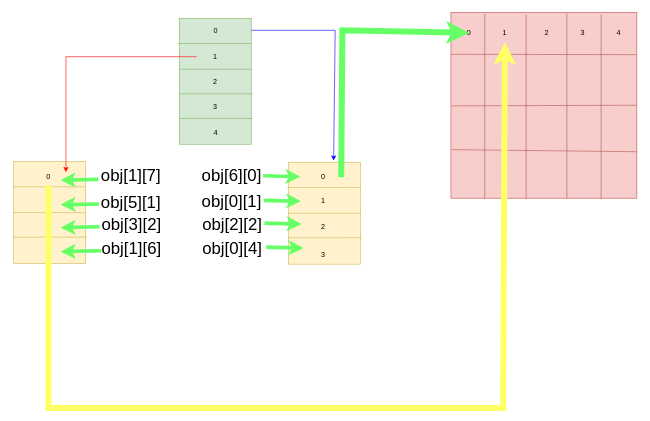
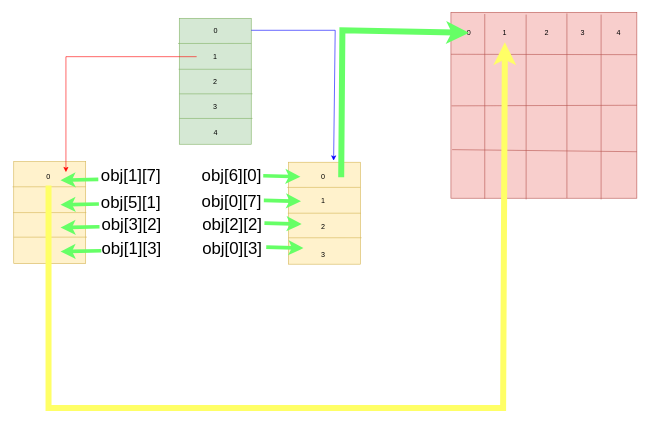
  <mxCell id="0" />
  <mxCell id="1" parent="0" />
  <mxCell id="2" value="" style="rounded=0;whiteSpace=wrap;html=1;fillColor=#d5e8d4;strokeColor=#82b366;" vertex="1" parent="1"><mxGeometry x="298" y="30" width="120" height="210" as="geometry" /></mxCell>
  <mxCell id="3" value="" style="endArrow=none;html=1;rounded=0;fillColor=#d5e8d4;strokeColor=#82b366;" edge="1" parent="1"><mxGeometry width="50" height="50" relative="1" as="geometry"><mxPoint x="297" y="115" as="sourcePoint" /><mxPoint x="419" y="115" as="targetPoint" /></mxGeometry></mxCell>
  <mxCell id="4" value="" style="endArrow=none;html=1;rounded=0;entryX=1.017;entryY=0.444;entryDx=0;entryDy=0;entryPerimeter=0;fillColor=#d5e8d4;strokeColor=#82b366;" edge="1" parent="1"><mxGeometry width="50" height="50" relative="1" as="geometry"><mxPoint x="298" y="156" as="sourcePoint" /><mxPoint x="420.04" y="155.92" as="targetPoint" /></mxGeometry></mxCell>
  <mxCell id="5" value="" style="endArrow=none;html=1;rounded=0;entryX=1.017;entryY=0.444;entryDx=0;entryDy=0;entryPerimeter=0;fillColor=#d5e8d4;strokeColor=#82b366;" edge="1" parent="1"><mxGeometry width="50" height="50" relative="1" as="geometry"><mxPoint x="296" y="72" as="sourcePoint" /><mxPoint x="418.04" y="71.92" as="targetPoint" /></mxGeometry></mxCell>
  <mxCell id="6" value="" style="rounded=0;whiteSpace=wrap;html=1;fillColor=#f8cecc;strokeColor=#b85450;" vertex="1" parent="1"><mxGeometry x="751" y="20" width="310" height="310" as="geometry" /></mxCell>
  <mxCell id="7" value="" style="endArrow=none;html=1;rounded=0;entryX=1;entryY=0.228;entryDx=0;entryDy=0;entryPerimeter=0;fillColor=#f8cecc;strokeColor=#b85450;" edge="1" parent="1" target="6"><mxGeometry width="50" height="50" relative="1" as="geometry"><mxPoint x="751" y="90" as="sourcePoint" /><mxPoint x="801" y="40" as="targetPoint" /></mxGeometry></mxCell>
  <mxCell id="8" value="" style="endArrow=none;html=1;rounded=0;entryX=1;entryY=0.5;entryDx=0;entryDy=0;fillColor=#f8cecc;strokeColor=#b85450;" edge="1" parent="1" target="6"><mxGeometry width="50" height="50" relative="1" as="geometry"><mxPoint x="752" y="176" as="sourcePoint" /><mxPoint x="1012" y="176.68" as="targetPoint" /></mxGeometry></mxCell>
  <mxCell id="9" value="" style="endArrow=none;html=1;rounded=0;entryX=1;entryY=0.75;entryDx=0;entryDy=0;fillColor=#f8cecc;strokeColor=#b85450;" edge="1" parent="1" target="6"><mxGeometry width="50" height="50" relative="1" as="geometry"><mxPoint x="753" y="249" as="sourcePoint" /><mxPoint x="1013" y="249.68" as="targetPoint" /></mxGeometry></mxCell>
  <mxCell id="10" value="" style="endArrow=none;html=1;rounded=0;entryX=0.813;entryY=0.006;entryDx=0;entryDy=0;entryPerimeter=0;exitX=0.813;exitY=1;exitDx=0;exitDy=0;exitPerimeter=0;fillColor=#f8cecc;strokeColor=#b85450;" edge="1" parent="1"><mxGeometry width="50" height="50" relative="1" as="geometry"><mxPoint x="944.38" y="330" as="sourcePoint" /><mxPoint x="944.38" y="21.86" as="targetPoint" /></mxGeometry></mxCell>
  <mxCell id="11" value="" style="endArrow=none;html=1;rounded=0;entryX=0.813;entryY=0.006;entryDx=0;entryDy=0;entryPerimeter=0;exitX=0.813;exitY=1;exitDx=0;exitDy=0;exitPerimeter=0;fillColor=#f8cecc;strokeColor=#b85450;" edge="1" parent="1"><mxGeometry width="50" height="50" relative="1" as="geometry"><mxPoint x="876.38" y="332" as="sourcePoint" /><mxPoint x="876.38" y="23.86" as="targetPoint" /></mxGeometry></mxCell>
  <mxCell id="12" value="" style="endArrow=none;html=1;rounded=0;entryX=0.813;entryY=0.006;entryDx=0;entryDy=0;entryPerimeter=0;exitX=0.813;exitY=1;exitDx=0;exitDy=0;exitPerimeter=0;fillColor=#f8cecc;strokeColor=#b85450;" edge="1" parent="1"><mxGeometry width="50" height="50" relative="1" as="geometry"><mxPoint x="807.38" y="331" as="sourcePoint" /><mxPoint x="807.38" y="22.86" as="targetPoint" /></mxGeometry></mxCell>
  <mxCell id="13" value="" style="endArrow=none;html=1;rounded=0;entryX=0.813;entryY=0.006;entryDx=0;entryDy=0;entryPerimeter=0;exitX=0.813;exitY=1;exitDx=0;exitDy=0;exitPerimeter=0;fillColor=#f8cecc;strokeColor=#b85450;" edge="1" parent="1"><mxGeometry width="50" height="50" relative="1" as="geometry"><mxPoint x="1001.38" y="332" as="sourcePoint" /><mxPoint x="1001.38" y="23.86" as="targetPoint" /></mxGeometry></mxCell>
  <mxCell id="14" value="" style="endArrow=none;html=1;rounded=0;fillColor=#d5e8d4;strokeColor=#82b366;" edge="1" parent="1"><mxGeometry width="50" height="50" relative="1" as="geometry"><mxPoint x="298" y="197" as="sourcePoint" /><mxPoint x="420" y="197" as="targetPoint" /></mxGeometry></mxCell>
  <mxCell id="15" value="" style="rounded=0;whiteSpace=wrap;html=1;fillColor=#fff2cc;strokeColor=#d6b656;" vertex="1" parent="1"><mxGeometry x="480" y="270" width="120" height="170" as="geometry" /></mxCell>
  <mxCell id="16" value="" style="endArrow=none;html=1;rounded=0;fillColor=#fff2cc;strokeColor=#d6b656;" edge="1" parent="1"><mxGeometry width="50" height="50" relative="1" as="geometry"><mxPoint x="479" y="355" as="sourcePoint" /><mxPoint x="601" y="355" as="targetPoint" /></mxGeometry></mxCell>
  <mxCell id="17" value="" style="endArrow=none;html=1;rounded=0;entryX=1.017;entryY=0.444;entryDx=0;entryDy=0;entryPerimeter=0;fillColor=#fff2cc;strokeColor=#d6b656;" edge="1" parent="1"><mxGeometry width="50" height="50" relative="1" as="geometry"><mxPoint x="480" y="396" as="sourcePoint" /><mxPoint x="602.04" y="395.92" as="targetPoint" /></mxGeometry></mxCell>
  <mxCell id="18" value="" style="endArrow=none;html=1;rounded=0;entryX=1.017;entryY=0.444;entryDx=0;entryDy=0;entryPerimeter=0;fillColor=#fff2cc;strokeColor=#d6b656;" edge="1" parent="1"><mxGeometry width="50" height="50" relative="1" as="geometry"><mxPoint x="478" y="312" as="sourcePoint" /><mxPoint x="600.04" y="311.92" as="targetPoint" /></mxGeometry></mxCell>
  <mxCell id="19" value="" style="endArrow=classic;html=1;rounded=0;entryX=0.628;entryY=-0.016;entryDx=0;entryDy=0;entryPerimeter=0;strokeColor=#0000FF;" edge="1" parent="1" target="15"><mxGeometry width="50" height="50" relative="1" as="geometry"><mxPoint x="418" y="50" as="sourcePoint" /><mxPoint x="468" y="0" as="targetPoint" /><Array as="points"><mxPoint x="558" y="50" /></Array></mxGeometry></mxCell>
  <mxCell id="20" value="1" style="text;html=1;strokeColor=none;fillColor=none;align=center;verticalAlign=middle;whiteSpace=wrap;rounded=0;" vertex="1" parent="1"><mxGeometry x="328" y="79" width="60" height="30" as="geometry" /></mxCell>
  <mxCell id="21" value="2&lt;span style=&quot;color: rgba(0 , 0 , 0 , 0) ; font-family: monospace ; font-size: 0px&quot;&gt;%3CmxGraphModel%3E%3Croot%3E%3CmxCell%20id%3D%220%22%2F%3E%3CmxCell%20id%3D%221%22%20parent%3D%220%22%2F%3E%3CmxCell%20id%3D%222%22%20value%3D%221%22%20style%3D%22text%3Bhtml%3D1%3BstrokeColor%3Dnone%3BfillColor%3Dnone%3Balign%3Dcenter%3BverticalAlign%3Dmiddle%3BwhiteSpace%3Dwrap%3Brounded%3D0%3B%22%20vertex%3D%221%22%20parent%3D%221%22%3E%3CmxGeometry%20x%3D%2290%22%20y%3D%2290%22%20width%3D%2260%22%20height%3D%2230%22%20as%3D%22geometry%22%2F%3E%3C%2FmxCell%3E%3C%2Froot%3E%3C%2FmxGraphModel%3E&lt;/span&gt;" style="text;html=1;strokeColor=none;fillColor=none;align=center;verticalAlign=middle;whiteSpace=wrap;rounded=0;" vertex="1" parent="1"><mxGeometry x="328" y="121" width="60" height="30" as="geometry" /></mxCell>
  <mxCell id="22" value="3" style="text;html=1;strokeColor=none;fillColor=none;align=center;verticalAlign=middle;whiteSpace=wrap;rounded=0;" vertex="1" parent="1"><mxGeometry x="328" y="162" width="60" height="30" as="geometry" /></mxCell>
  <mxCell id="23" value="4" style="text;html=1;strokeColor=none;fillColor=none;align=center;verticalAlign=middle;whiteSpace=wrap;rounded=0;" vertex="1" parent="1"><mxGeometry x="329" y="206" width="60" height="30" as="geometry" /></mxCell>
  <mxCell id="24" value="0" style="text;html=1;strokeColor=none;fillColor=none;align=center;verticalAlign=middle;whiteSpace=wrap;rounded=0;" vertex="1" parent="1"><mxGeometry x="329" y="36" width="60" height="30" as="geometry" /></mxCell>
  <mxCell id="25" value="1" style="text;html=1;strokeColor=none;fillColor=none;align=center;verticalAlign=middle;whiteSpace=wrap;rounded=0;" vertex="1" parent="1"><mxGeometry x="508" y="320" width="60" height="30" as="geometry" /></mxCell>
  <mxCell id="26" value="3" style="text;html=1;strokeColor=none;fillColor=none;align=center;verticalAlign=middle;whiteSpace=wrap;rounded=0;" vertex="1" parent="1"><mxGeometry x="508" y="410" width="60" height="30" as="geometry" /></mxCell>
  <mxCell id="27" value="0" style="text;html=1;strokeColor=none;fillColor=none;align=center;verticalAlign=middle;whiteSpace=wrap;rounded=0;" vertex="1" parent="1"><mxGeometry x="508" y="280" width="60" height="30" as="geometry" /></mxCell>
  <mxCell id="28" value="2" style="text;html=1;strokeColor=none;fillColor=none;align=center;verticalAlign=middle;whiteSpace=wrap;rounded=0;" vertex="1" parent="1"><mxGeometry x="508" y="363" width="60" height="30" as="geometry" /></mxCell>
  <mxCell id="29" value="1" style="text;html=1;strokeColor=none;fillColor=none;align=center;verticalAlign=middle;whiteSpace=wrap;rounded=0;" vertex="1" parent="1"><mxGeometry x="811" y="40" width="60" height="30" as="geometry" /></mxCell>
  <mxCell id="30" value="0" style="text;html=1;strokeColor=none;fillColor=none;align=center;verticalAlign=middle;whiteSpace=wrap;rounded=0;" vertex="1" parent="1"><mxGeometry x="751" y="40" width="60" height="30" as="geometry" /></mxCell>
  <mxCell id="31" value="2" style="text;html=1;strokeColor=none;fillColor=none;align=center;verticalAlign=middle;whiteSpace=wrap;rounded=0;" vertex="1" parent="1"><mxGeometry x="881" y="40" width="60" height="30" as="geometry" /></mxCell>
  <mxCell id="32" value="3" style="text;html=1;strokeColor=none;fillColor=none;align=center;verticalAlign=middle;whiteSpace=wrap;rounded=0;" vertex="1" parent="1"><mxGeometry x="941" y="40" width="60" height="30" as="geometry" /></mxCell>
  <mxCell id="33" value="4" style="text;html=1;strokeColor=none;fillColor=none;align=center;verticalAlign=middle;whiteSpace=wrap;rounded=0;" vertex="1" parent="1"><mxGeometry x="1001" y="40" width="60" height="30" as="geometry" /></mxCell>
  <mxCell id="34" value="obj[6][0]" style="text;html=1;strokeColor=none;fillColor=none;align=center;verticalAlign=middle;whiteSpace=wrap;rounded=0;fontSize=28;" vertex="1" parent="1"><mxGeometry x="325" y="276" width="121" height="30" as="geometry" /></mxCell>
  <mxCell id="35" value="" style="endArrow=classic;html=1;rounded=0;fontSize=28;exitX=1;exitY=0.5;exitDx=0;exitDy=0;strokeColor=#66FF66;strokeWidth=10;entryX=0.5;entryY=0.476;entryDx=0;entryDy=0;entryPerimeter=0;" edge="1" parent="1" source="27" target="30"><mxGeometry width="50" height="50" relative="1" as="geometry"><mxPoint x="558" y="270" as="sourcePoint" /><mxPoint x="698" y="50" as="targetPoint" /><Array as="points"><mxPoint x="570" y="50" /></Array></mxGeometry></mxCell>
- <mxCell id="36" value="obj[0][1]" style="text;html=1;strokeColor=none;fillColor=none;align=center;verticalAlign=middle;whiteSpace=wrap;rounded=0;fontSize=28;" vertex="1" parent="1"><mxGeometry x="325" y="320" width="121" height="30" as="geometry" /></mxCell>
+ <mxCell id="36" value="obj[0][7]" style="text;html=1;strokeColor=none;fillColor=none;align=center;verticalAlign=middle;whiteSpace=wrap;rounded=0;fontSize=28;" vertex="1" parent="1"><mxGeometry x="325" y="320" width="121" height="30" as="geometry" /></mxCell>
  <mxCell id="37" value="" style="rounded=0;whiteSpace=wrap;html=1;fillColor=#fff2cc;strokeColor=#d6b656;" vertex="1" parent="1"><mxGeometry x="22" y="269" width="120" height="170" as="geometry" /></mxCell>
  <mxCell id="38" value="" style="endArrow=none;html=1;rounded=0;fillColor=#fff2cc;strokeColor=#d6b656;" edge="1" parent="1"><mxGeometry width="50" height="50" relative="1" as="geometry"><mxPoint x="21" y="354" as="sourcePoint" /><mxPoint x="143" y="354" as="targetPoint" /></mxGeometry></mxCell>
  <mxCell id="39" value="" style="endArrow=none;html=1;rounded=0;entryX=1.017;entryY=0.444;entryDx=0;entryDy=0;entryPerimeter=0;fillColor=#fff2cc;strokeColor=#d6b656;" edge="1" parent="1"><mxGeometry width="50" height="50" relative="1" as="geometry"><mxPoint x="22" y="395" as="sourcePoint" /><mxPoint x="144.04" y="394.92" as="targetPoint" /></mxGeometry></mxCell>
  <mxCell id="40" value="" style="endArrow=none;html=1;rounded=0;entryX=1.017;entryY=0.444;entryDx=0;entryDy=0;entryPerimeter=0;fillColor=#fff2cc;strokeColor=#d6b656;" edge="1" parent="1"><mxGeometry width="50" height="50" relative="1" as="geometry"><mxPoint x="20" y="311" as="sourcePoint" /><mxPoint x="142.04" y="310.92" as="targetPoint" /></mxGeometry></mxCell>
  <mxCell id="41" value="1" style="text;html=1;strokeColor=none;fillColor=none;align=center;verticalAlign=middle;whiteSpace=wrap;rounded=0;" vertex="1" parent="1"><mxGeometry x="50" y="319" width="60" height="30" as="geometry" /></mxCell>
  <mxCell id="42" value="3" style="text;html=1;strokeColor=none;fillColor=none;align=center;verticalAlign=middle;whiteSpace=wrap;rounded=0;" vertex="1" parent="1"><mxGeometry x="50" y="409" width="60" height="30" as="geometry" /></mxCell>
  <mxCell id="43" value="0" style="text;html=1;strokeColor=none;fillColor=none;align=center;verticalAlign=middle;whiteSpace=wrap;rounded=0;" vertex="1" parent="1"><mxGeometry x="50" y="279" width="60" height="30" as="geometry" /></mxCell>
  <mxCell id="44" value="2" style="text;html=1;strokeColor=none;fillColor=none;align=center;verticalAlign=middle;whiteSpace=wrap;rounded=0;" vertex="1" parent="1"><mxGeometry x="50" y="362" width="60" height="30" as="geometry" /></mxCell>
  <mxCell id="45" value="" style="endArrow=classic;html=1;rounded=0;fontSize=28;strokeColor=#66FF66;strokeWidth=6;" edge="1" parent="1"><mxGeometry width="50" height="50" relative="1" as="geometry"><mxPoint x="438" y="292.587" as="sourcePoint" /><mxPoint x="500" y="294.213" as="targetPoint" /></mxGeometry></mxCell>
  <mxCell id="46" value="" style="endArrow=classic;html=1;rounded=0;fontSize=28;strokeColor=#66FF66;strokeWidth=6;" edge="1" parent="1"><mxGeometry width="50" height="50" relative="1" as="geometry"><mxPoint x="439" y="333.587" as="sourcePoint" /><mxPoint x="501" y="335.213" as="targetPoint" /></mxGeometry></mxCell>
  <mxCell id="47" value="obj[2][2]" style="text;html=1;strokeColor=none;fillColor=none;align=center;verticalAlign=middle;whiteSpace=wrap;rounded=0;fontSize=28;" vertex="1" parent="1"><mxGeometry x="326" y="358" width="121" height="30" as="geometry" /></mxCell>
  <mxCell id="48" value="" style="endArrow=classic;html=1;rounded=0;fontSize=28;strokeColor=#66FF66;strokeWidth=6;" edge="1" parent="1"><mxGeometry width="50" height="50" relative="1" as="geometry"><mxPoint x="440" y="371.587" as="sourcePoint" /><mxPoint x="502" y="373.213" as="targetPoint" /></mxGeometry></mxCell>
- <mxCell id="49" value="obj[0][4]" style="text;html=1;strokeColor=none;fillColor=none;align=center;verticalAlign=middle;whiteSpace=wrap;rounded=0;fontSize=28;" vertex="1" parent="1"><mxGeometry x="326" y="398" width="121" height="30" as="geometry" /></mxCell>
+ <mxCell id="49" value="obj[0][3]" style="text;html=1;strokeColor=none;fillColor=none;align=center;verticalAlign=middle;whiteSpace=wrap;rounded=0;fontSize=28;" vertex="1" parent="1"><mxGeometry x="326" y="398" width="121" height="30" as="geometry" /></mxCell>
  <mxCell id="50" value="" style="endArrow=classic;html=1;rounded=0;fontSize=28;strokeColor=#66FF66;strokeWidth=6;" edge="1" parent="1"><mxGeometry width="50" height="50" relative="1" as="geometry"><mxPoint x="443" y="411.587" as="sourcePoint" /><mxPoint x="505" y="413.213" as="targetPoint" /></mxGeometry></mxCell>
  <mxCell id="51" value="obj[1][7]" style="text;html=1;strokeColor=none;fillColor=none;align=center;verticalAlign=middle;whiteSpace=wrap;rounded=0;fontSize=28;" vertex="1" parent="1"><mxGeometry x="157" y="277" width="121" height="30" as="geometry" /></mxCell>
  <mxCell id="52" value="obj[5][1]" style="text;html=1;strokeColor=none;fillColor=none;align=center;verticalAlign=middle;whiteSpace=wrap;rounded=0;fontSize=28;" vertex="1" parent="1"><mxGeometry x="157" y="321" width="121" height="29" as="geometry" /></mxCell>
  <mxCell id="53" value="obj[3][2]" style="text;html=1;strokeColor=none;fillColor=none;align=center;verticalAlign=middle;whiteSpace=wrap;rounded=0;fontSize=28;" vertex="1" parent="1"><mxGeometry x="158" y="359" width="121" height="30" as="geometry" /></mxCell>
- <mxCell id="54" value="obj[1][6]" style="text;html=1;strokeColor=none;fillColor=none;align=center;verticalAlign=middle;whiteSpace=wrap;rounded=0;fontSize=28;" vertex="1" parent="1"><mxGeometry x="158" y="399" width="121" height="30" as="geometry" /></mxCell>
+ <mxCell id="54" value="obj[1][3]" style="text;html=1;strokeColor=none;fillColor=none;align=center;verticalAlign=middle;whiteSpace=wrap;rounded=0;fontSize=28;" vertex="1" parent="1"><mxGeometry x="158" y="399" width="121" height="30" as="geometry" /></mxCell>
  <mxCell id="55" value="" style="endArrow=classic;html=1;rounded=0;fontSize=28;strokeColor=#66FF66;strokeWidth=6;" edge="1" parent="1"><mxGeometry width="50" height="50" relative="1" as="geometry"><mxPoint x="163" y="298.587" as="sourcePoint" /><mxPoint x="100" y="300" as="targetPoint" /></mxGeometry></mxCell>
  <mxCell id="56" value="" style="endArrow=classic;html=1;rounded=0;fontSize=28;strokeColor=#66FF66;strokeWidth=6;" edge="1" parent="1"><mxGeometry width="50" height="50" relative="1" as="geometry"><mxPoint x="164" y="339.587" as="sourcePoint" /><mxPoint x="100" y="341" as="targetPoint" /></mxGeometry></mxCell>
  <mxCell id="57" value="" style="endArrow=classic;html=1;rounded=0;fontSize=28;strokeColor=#66FF66;strokeWidth=6;" edge="1" parent="1"><mxGeometry width="50" height="50" relative="1" as="geometry"><mxPoint x="165" y="377.587" as="sourcePoint" /><mxPoint x="100" y="379" as="targetPoint" /></mxGeometry></mxCell>
  <mxCell id="58" value="" style="endArrow=classic;html=1;rounded=0;fontSize=28;strokeColor=#66FF66;strokeWidth=6;" edge="1" parent="1"><mxGeometry width="50" height="50" relative="1" as="geometry"><mxPoint x="168" y="417.587" as="sourcePoint" /><mxPoint x="100" y="419" as="targetPoint" /></mxGeometry></mxCell>
  <mxCell id="59" value="" style="endArrow=classic;html=1;rounded=0;fontSize=28;strokeColor=#FF0000;strokeWidth=1;exitX=0;exitY=0.5;exitDx=0;exitDy=0;entryX=1;entryY=0.25;entryDx=0;entryDy=0;" edge="1" parent="1"><mxGeometry width="50" height="50" relative="1" as="geometry"><mxPoint x="327" y="94" as="sourcePoint" /><mxPoint x="109" y="286.5" as="targetPoint" /><Array as="points"><mxPoint x="109" y="94" /></Array></mxGeometry></mxCell>
  <mxCell id="60" value="" style="endArrow=classic;html=1;rounded=0;fontSize=28;strokeColor=#FFFF66;strokeWidth=10;" edge="1" parent="1" source="43" target="29"><mxGeometry width="50" height="50" relative="1" as="geometry"><mxPoint x="308" y="290" as="sourcePoint" /><mxPoint x="358" y="240" as="targetPoint" /><Array as="points"><mxPoint x="80" y="680" /><mxPoint x="838" y="680" /></Array></mxGeometry></mxCell>
